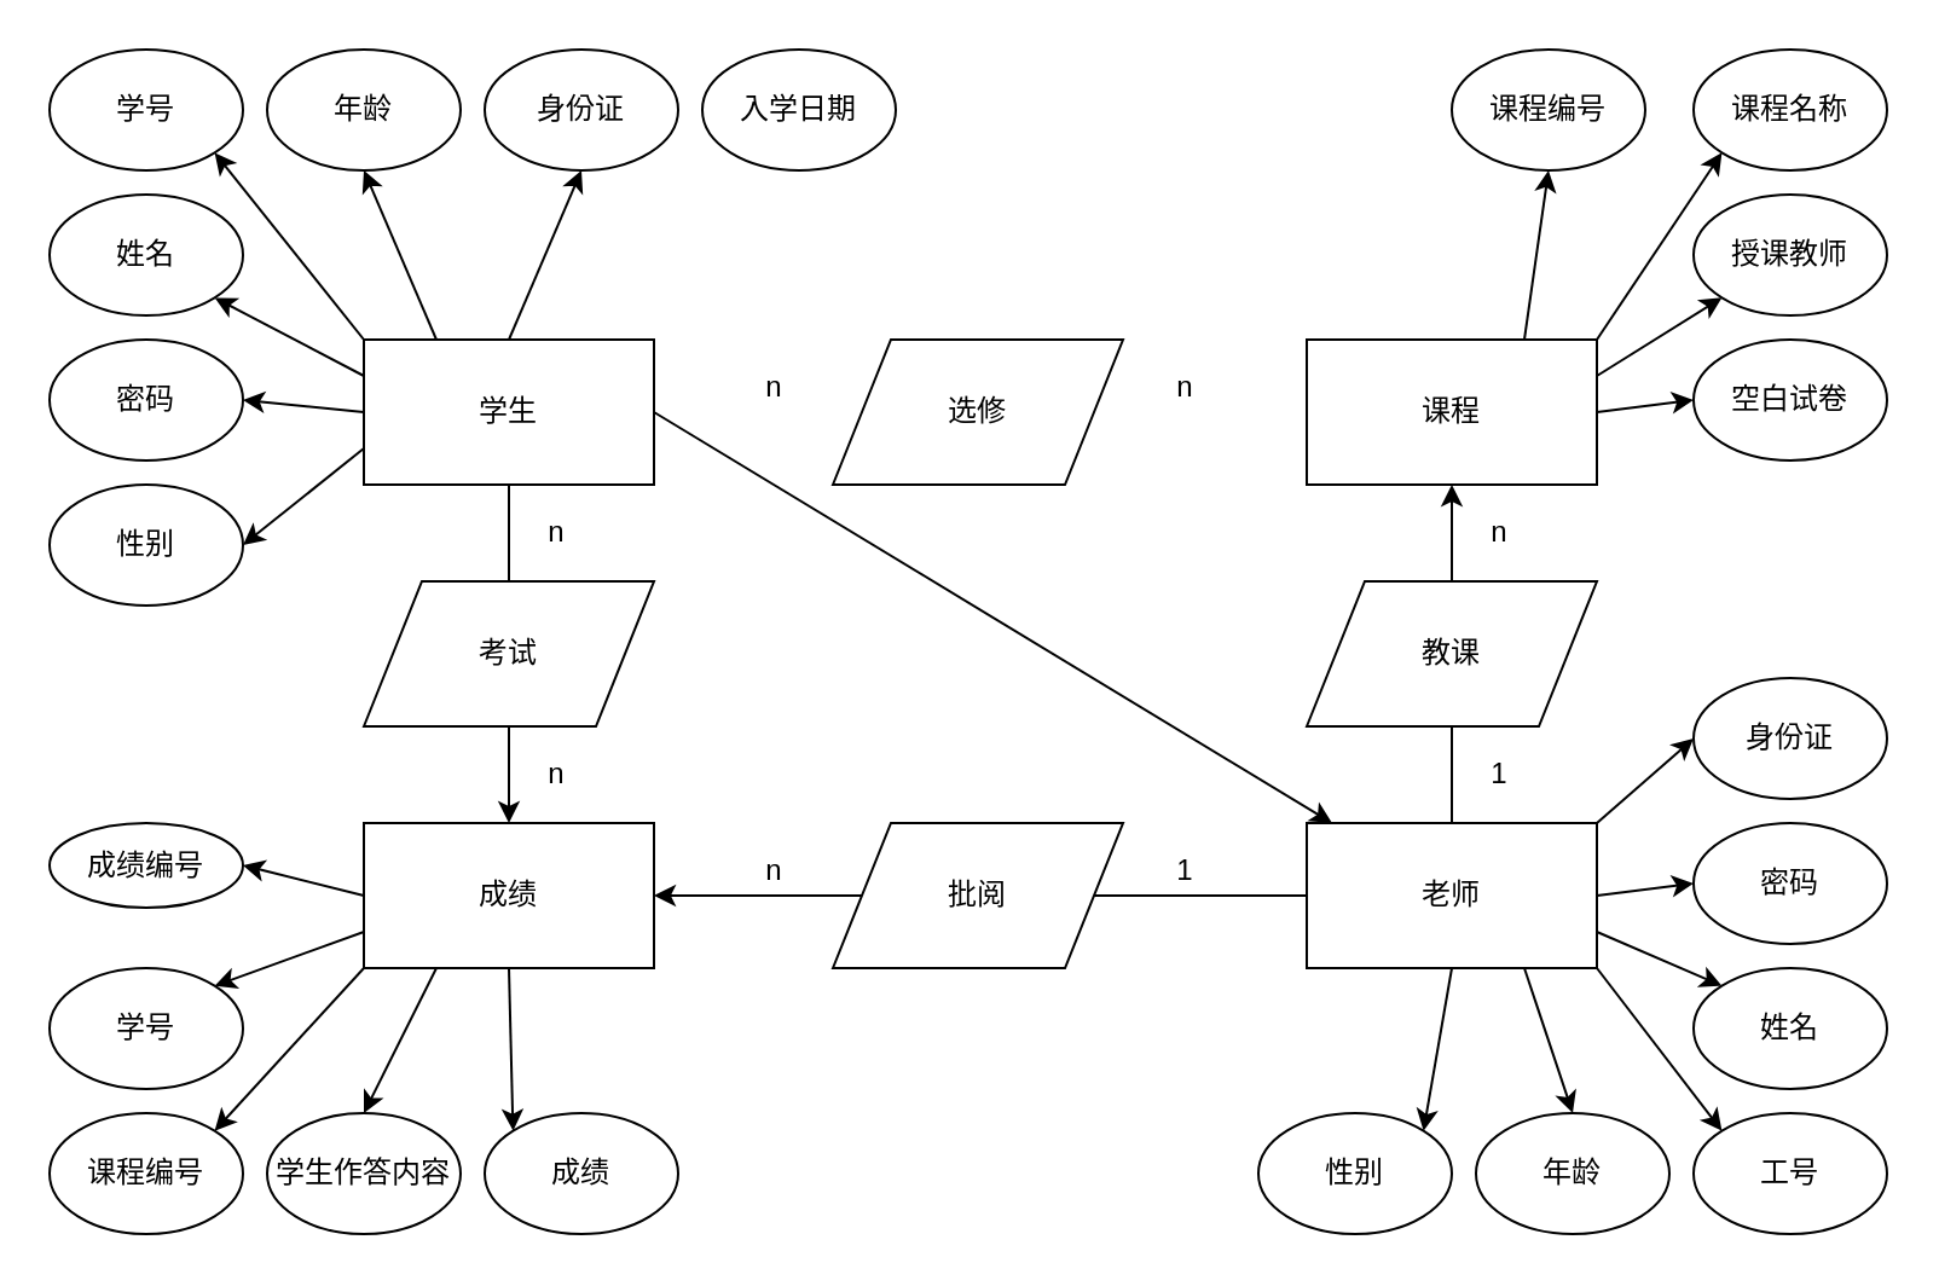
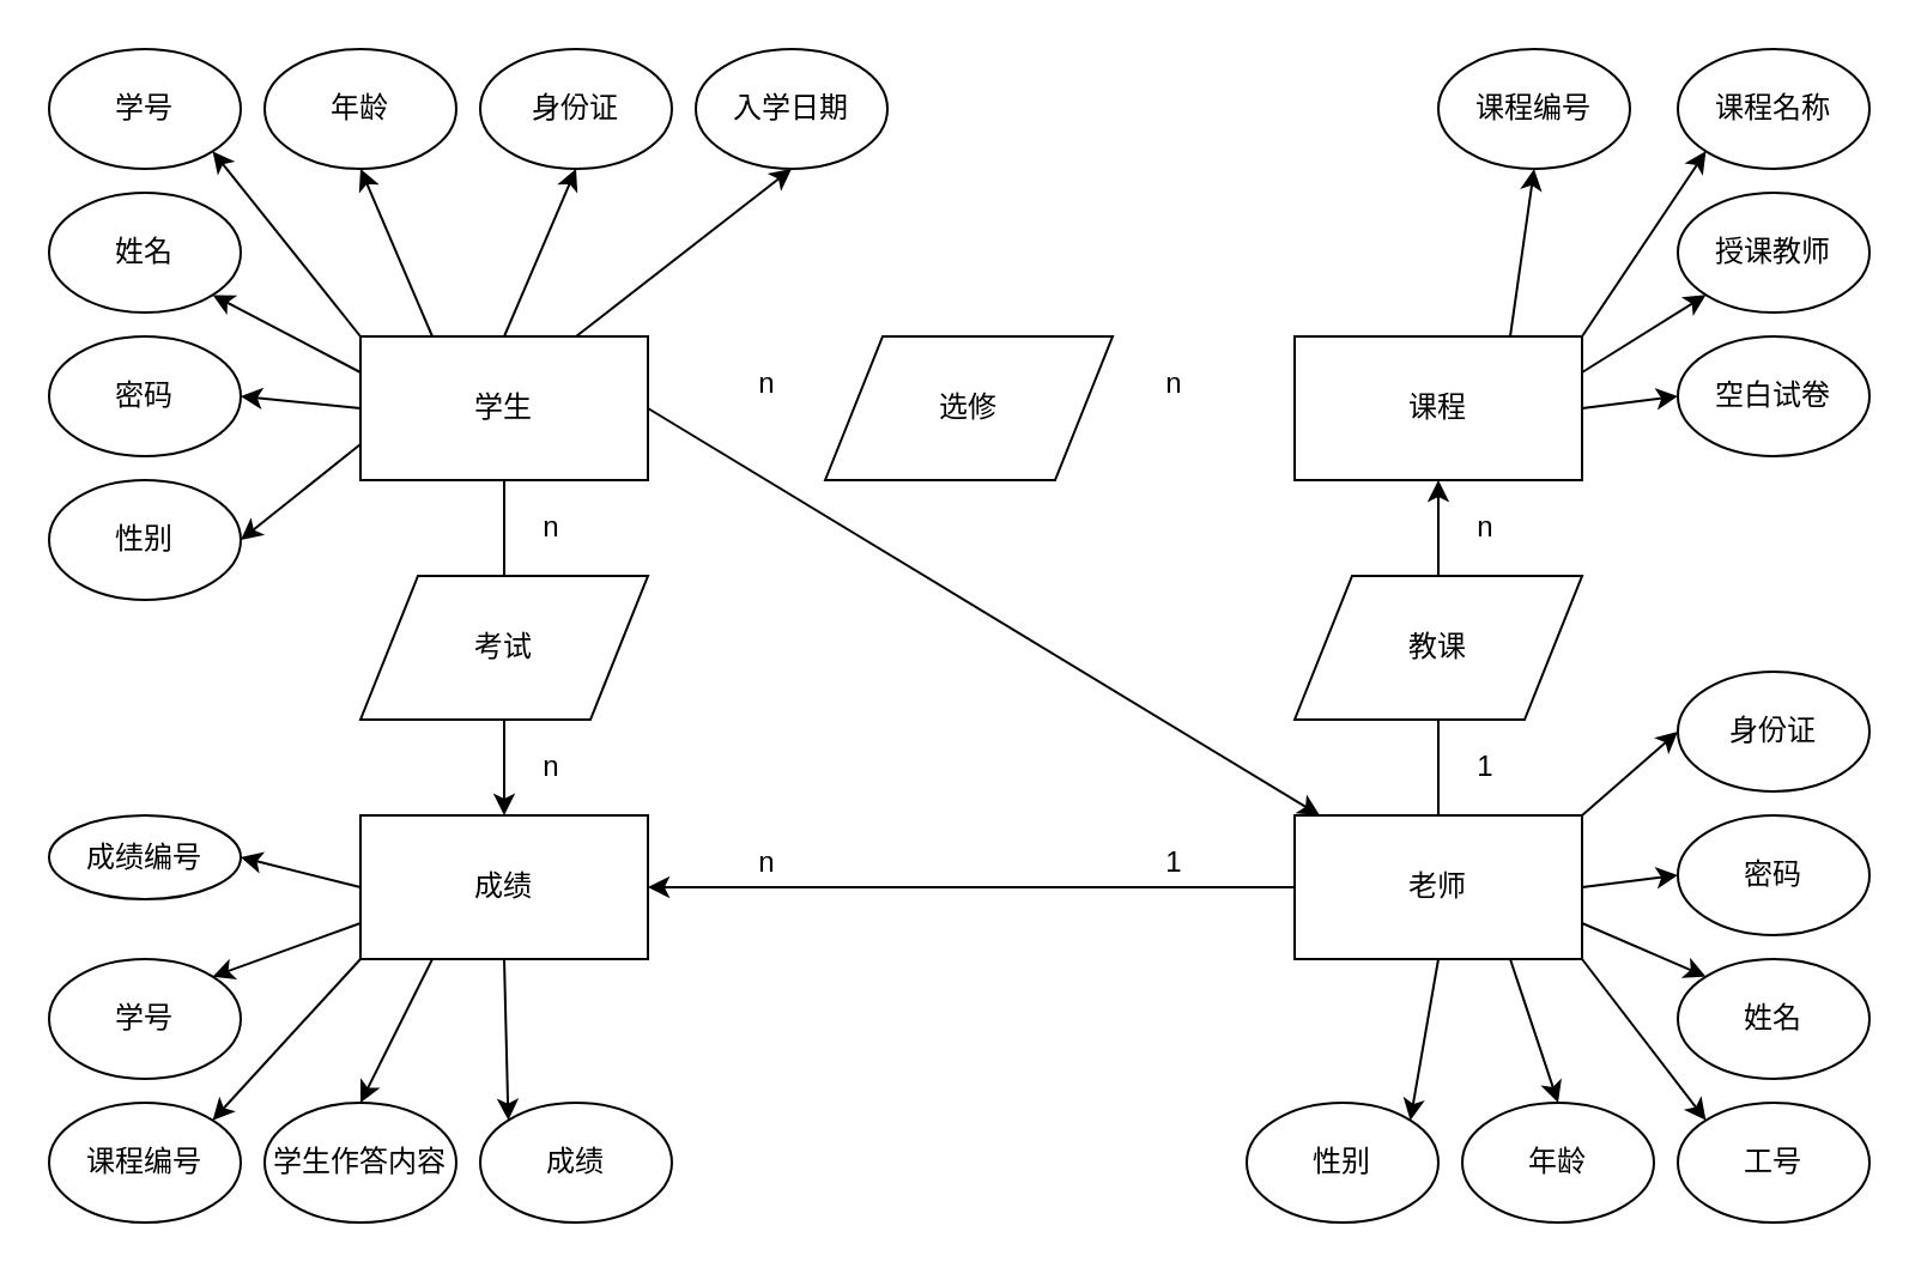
  <mxCell id="0" />
  <mxCell id="1" parent="0" />
  <mxCell id="2" value="学生" style="rounded=0;whiteSpace=wrap;html=1;" vertex="1" parent="1"><mxGeometry x="150" y="140" width="120" height="60" as="geometry" /></mxCell>
  <mxCell id="3" value="课程" style="rounded=0;whiteSpace=wrap;html=1;" vertex="1" parent="1"><mxGeometry x="540" y="140" width="120" height="60" as="geometry" /></mxCell>
  <mxCell id="4" value="老师" style="rounded=0;whiteSpace=wrap;html=1;" vertex="1" parent="1"><mxGeometry x="540" y="340" width="120" height="60" as="geometry" /></mxCell>
  <mxCell id="5" value="成绩" style="rounded=0;whiteSpace=wrap;html=1;" vertex="1" parent="1"><mxGeometry x="150" y="340" width="120" height="60" as="geometry" /></mxCell>
  <mxCell id="6" value="" style="endArrow=classic;html=1;exitX=1;exitY=0.5;exitDx=0;exitDy=0;" edge="1" parent="1" source="2" target="4"><mxGeometry width="50" height="50" relative="1" as="geometry"><mxPoint x="390" y="270" as="sourcePoint" /><mxPoint x="440" y="220" as="targetPoint" /></mxGeometry></mxCell>
  <mxCell id="7" value="选修" style="shape=parallelogram;perimeter=parallelogramPerimeter;whiteSpace=wrap;html=1;" vertex="1" parent="1"><mxGeometry x="344" y="140" width="120" height="60" as="geometry" /></mxCell>
  <mxCell id="8" value="" style="endArrow=classic;html=1;exitX=0.5;exitY=0;exitDx=0;exitDy=0;entryX=0.5;entryY=1;entryDx=0;entryDy=0;" edge="1" parent="1" source="4" target="3"><mxGeometry width="50" height="50" relative="1" as="geometry"><mxPoint x="390" y="270" as="sourcePoint" /><mxPoint x="440" y="220" as="targetPoint" /></mxGeometry></mxCell>
  <mxCell id="9" value="教课" style="shape=parallelogram;perimeter=parallelogramPerimeter;whiteSpace=wrap;html=1;" vertex="1" parent="1"><mxGeometry x="540" y="240" width="120" height="60" as="geometry" /></mxCell>
  <mxCell id="10" value="" style="endArrow=classic;html=1;exitX=0.5;exitY=1;exitDx=0;exitDy=0;entryX=0.5;entryY=0;entryDx=0;entryDy=0;" edge="1" parent="1" source="2" target="5"><mxGeometry width="50" height="50" relative="1" as="geometry"><mxPoint x="390" y="270" as="sourcePoint" /><mxPoint x="440" y="220" as="targetPoint" /></mxGeometry></mxCell>
  <mxCell id="11" value="考试" style="shape=parallelogram;perimeter=parallelogramPerimeter;whiteSpace=wrap;html=1;" vertex="1" parent="1"><mxGeometry x="150" y="240" width="120" height="60" as="geometry" /></mxCell>
  <mxCell id="12" value="" style="endArrow=classic;html=1;exitX=0;exitY=0.5;exitDx=0;exitDy=0;entryX=1;entryY=0.5;entryDx=0;entryDy=0;" edge="1" parent="1" source="4" target="5"><mxGeometry width="50" height="50" relative="1" as="geometry"><mxPoint x="390" y="270" as="sourcePoint" /><mxPoint x="440" y="220" as="targetPoint" /></mxGeometry></mxCell>
- <mxCell id="13" value="批阅" style="shape=parallelogram;perimeter=parallelogramPerimeter;whiteSpace=wrap;html=1;" vertex="1" parent="1"><mxGeometry x="344" y="340" width="120" height="60" as="geometry" /></mxCell>
  <mxCell id="14" value="学号" style="ellipse;whiteSpace=wrap;html=1;" vertex="1" parent="1"><mxGeometry x="20" y="20" width="80" height="50" as="geometry" /></mxCell>
  <mxCell id="15" value="姓名" style="ellipse;whiteSpace=wrap;html=1;" vertex="1" parent="1"><mxGeometry x="20" y="80" width="80" height="50" as="geometry" /></mxCell>
  <mxCell id="16" value="密码" style="ellipse;whiteSpace=wrap;html=1;" vertex="1" parent="1"><mxGeometry x="20" y="140" width="80" height="50" as="geometry" /></mxCell>
  <mxCell id="17" value="性别" style="ellipse;whiteSpace=wrap;html=1;" vertex="1" parent="1"><mxGeometry x="20" y="200" width="80" height="50" as="geometry" /></mxCell>
  <mxCell id="18" value="年龄" style="ellipse;whiteSpace=wrap;html=1;" vertex="1" parent="1"><mxGeometry x="110" y="20" width="80" height="50" as="geometry" /></mxCell>
  <mxCell id="19" value="身份证" style="ellipse;whiteSpace=wrap;html=1;" vertex="1" parent="1"><mxGeometry x="200" y="20" width="80" height="50" as="geometry" /></mxCell>
  <mxCell id="20" value="入学日期" style="ellipse;whiteSpace=wrap;html=1;" vertex="1" parent="1"><mxGeometry x="290" y="20" width="80" height="50" as="geometry" /></mxCell>
  <mxCell id="21" value="" style="endArrow=classic;html=1;exitX=0;exitY=0.75;exitDx=0;exitDy=0;entryX=1;entryY=0.5;entryDx=0;entryDy=0;" edge="1" parent="1" source="2" target="17"><mxGeometry width="50" height="50" relative="1" as="geometry"><mxPoint x="330" y="160" as="sourcePoint" /><mxPoint x="380" y="110" as="targetPoint" /></mxGeometry></mxCell>
  <mxCell id="22" value="" style="endArrow=classic;html=1;exitX=0;exitY=0.5;exitDx=0;exitDy=0;entryX=1;entryY=0.5;entryDx=0;entryDy=0;" edge="1" parent="1" source="2" target="16"><mxGeometry width="50" height="50" relative="1" as="geometry"><mxPoint x="330" y="160" as="sourcePoint" /><mxPoint x="380" y="110" as="targetPoint" /></mxGeometry></mxCell>
  <mxCell id="23" value="" style="endArrow=classic;html=1;exitX=0;exitY=0.25;exitDx=0;exitDy=0;entryX=1;entryY=1;entryDx=0;entryDy=0;" edge="1" parent="1" source="2" target="15"><mxGeometry width="50" height="50" relative="1" as="geometry"><mxPoint x="330" y="160" as="sourcePoint" /><mxPoint x="380" y="110" as="targetPoint" /></mxGeometry></mxCell>
  <mxCell id="24" value="" style="endArrow=classic;html=1;exitX=0;exitY=0;exitDx=0;exitDy=0;entryX=1;entryY=1;entryDx=0;entryDy=0;" edge="1" parent="1" source="2" target="14"><mxGeometry width="50" height="50" relative="1" as="geometry"><mxPoint x="160" y="180" as="sourcePoint" /><mxPoint x="110" y="115" as="targetPoint" /></mxGeometry></mxCell>
  <mxCell id="25" value="" style="endArrow=classic;html=1;exitX=0.25;exitY=0;exitDx=0;exitDy=0;entryX=0.5;entryY=1;entryDx=0;entryDy=0;" edge="1" parent="1" source="2" target="18"><mxGeometry width="50" height="50" relative="1" as="geometry"><mxPoint x="220" y="150" as="sourcePoint" /><mxPoint x="98.284" y="72.678" as="targetPoint" /></mxGeometry></mxCell>
  <mxCell id="26" value="" style="endArrow=classic;html=1;entryX=0.5;entryY=1;entryDx=0;entryDy=0;exitX=0.5;exitY=0;exitDx=0;exitDy=0;" edge="1" parent="1" source="2" target="19"><mxGeometry width="50" height="50" relative="1" as="geometry"><mxPoint x="210" y="140" as="sourcePoint" /><mxPoint x="170" y="80" as="targetPoint" /></mxGeometry></mxCell>
+ <mxCell id="27" value="" style="endArrow=classic;html=1;entryX=0.5;entryY=1;entryDx=0;entryDy=0;exitX=0.75;exitY=0;exitDx=0;exitDy=0;" edge="1" parent="1" source="2" target="20"><mxGeometry width="50" height="50" relative="1" as="geometry"><mxPoint x="210" y="140" as="sourcePoint" /><mxPoint x="270" y="80" as="targetPoint" /></mxGeometry></mxCell>
  <mxCell id="28" value="工号" style="ellipse;whiteSpace=wrap;html=1;" vertex="1" parent="1"><mxGeometry x="700" y="460" width="80" height="50" as="geometry" /></mxCell>
  <mxCell id="29" value="姓名" style="ellipse;whiteSpace=wrap;html=1;" vertex="1" parent="1"><mxGeometry x="700" y="400" width="80" height="50" as="geometry" /></mxCell>
  <mxCell id="30" value="密码" style="ellipse;whiteSpace=wrap;html=1;" vertex="1" parent="1"><mxGeometry x="700" y="340" width="80" height="50" as="geometry" /></mxCell>
  <mxCell id="31" value="性别" style="ellipse;whiteSpace=wrap;html=1;" vertex="1" parent="1"><mxGeometry x="520" y="460" width="80" height="50" as="geometry" /></mxCell>
  <mxCell id="32" value="年龄" style="ellipse;whiteSpace=wrap;html=1;" vertex="1" parent="1"><mxGeometry x="610" y="460" width="80" height="50" as="geometry" /></mxCell>
  <mxCell id="33" value="身份证" style="ellipse;whiteSpace=wrap;html=1;" vertex="1" parent="1"><mxGeometry x="700" y="280" width="80" height="50" as="geometry" /></mxCell>
  <mxCell id="34" value="" style="endArrow=classic;html=1;exitX=1;exitY=0;exitDx=0;exitDy=0;entryX=0;entryY=0.5;entryDx=0;entryDy=0;" edge="1" parent="1" source="4" target="33"><mxGeometry width="50" height="50" relative="1" as="geometry"><mxPoint x="370" y="360" as="sourcePoint" /><mxPoint x="420" y="310" as="targetPoint" /></mxGeometry></mxCell>
  <mxCell id="35" value="" style="endArrow=classic;html=1;exitX=1;exitY=1;exitDx=0;exitDy=0;entryX=0;entryY=0;entryDx=0;entryDy=0;" edge="1" parent="1" source="4" target="28"><mxGeometry width="50" height="50" relative="1" as="geometry"><mxPoint x="670" y="350" as="sourcePoint" /><mxPoint x="710" y="315" as="targetPoint" /></mxGeometry></mxCell>
  <mxCell id="36" value="" style="endArrow=classic;html=1;entryX=0.5;entryY=0;entryDx=0;entryDy=0;exitX=0.75;exitY=1;exitDx=0;exitDy=0;" edge="1" parent="1" source="4" target="32"><mxGeometry width="50" height="50" relative="1" as="geometry"><mxPoint x="670" y="410" as="sourcePoint" /><mxPoint x="721.716" y="477.322" as="targetPoint" /></mxGeometry></mxCell>
  <mxCell id="37" value="" style="endArrow=classic;html=1;entryX=1;entryY=0;entryDx=0;entryDy=0;exitX=0.5;exitY=1;exitDx=0;exitDy=0;" edge="1" parent="1" source="4" target="31"><mxGeometry width="50" height="50" relative="1" as="geometry"><mxPoint x="640" y="410" as="sourcePoint" /><mxPoint x="660" y="470" as="targetPoint" /></mxGeometry></mxCell>
  <mxCell id="38" value="" style="endArrow=classic;html=1;entryX=0;entryY=0;entryDx=0;entryDy=0;exitX=1;exitY=0.75;exitDx=0;exitDy=0;" edge="1" parent="1" source="4" target="29"><mxGeometry width="50" height="50" relative="1" as="geometry"><mxPoint x="650" y="420" as="sourcePoint" /><mxPoint x="670" y="480" as="targetPoint" /></mxGeometry></mxCell>
  <mxCell id="39" value="" style="endArrow=classic;html=1;entryX=0;entryY=0.5;entryDx=0;entryDy=0;exitX=1;exitY=0.5;exitDx=0;exitDy=0;" edge="1" parent="1" source="4" target="30"><mxGeometry width="50" height="50" relative="1" as="geometry"><mxPoint x="660" y="430" as="sourcePoint" /><mxPoint x="680" y="490" as="targetPoint" /></mxGeometry></mxCell>
  <mxCell id="40" value="授课教师" style="ellipse;whiteSpace=wrap;html=1;" vertex="1" parent="1"><mxGeometry x="700" y="80" width="80" height="50" as="geometry" /></mxCell>
  <mxCell id="41" value="课程名称" style="ellipse;whiteSpace=wrap;html=1;" vertex="1" parent="1"><mxGeometry x="700" y="20" width="80" height="50" as="geometry" /></mxCell>
  <mxCell id="42" value="课程编号" style="ellipse;whiteSpace=wrap;html=1;" vertex="1" parent="1"><mxGeometry x="600" y="20" width="80" height="50" as="geometry" /></mxCell>
  <mxCell id="43" value="空白试卷" style="ellipse;whiteSpace=wrap;html=1;" vertex="1" parent="1"><mxGeometry x="700" y="140" width="80" height="50" as="geometry" /></mxCell>
  <mxCell id="44" value="" style="endArrow=classic;html=1;exitX=0.75;exitY=0;exitDx=0;exitDy=0;entryX=0.5;entryY=1;entryDx=0;entryDy=0;" edge="1" parent="1" source="3" target="42"><mxGeometry width="50" height="50" relative="1" as="geometry"><mxPoint x="370" y="160" as="sourcePoint" /><mxPoint x="420" y="110" as="targetPoint" /></mxGeometry></mxCell>
  <mxCell id="45" value="" style="endArrow=classic;html=1;exitX=1;exitY=0;exitDx=0;exitDy=0;entryX=0;entryY=1;entryDx=0;entryDy=0;" edge="1" parent="1" source="3" target="41"><mxGeometry width="50" height="50" relative="1" as="geometry"><mxPoint x="640" y="150" as="sourcePoint" /><mxPoint x="650" y="80" as="targetPoint" /></mxGeometry></mxCell>
  <mxCell id="46" value="" style="endArrow=classic;html=1;exitX=1;exitY=0.25;exitDx=0;exitDy=0;entryX=0;entryY=1;entryDx=0;entryDy=0;" edge="1" parent="1" source="3" target="40"><mxGeometry width="50" height="50" relative="1" as="geometry"><mxPoint x="670" y="150" as="sourcePoint" /><mxPoint x="721.716" y="72.678" as="targetPoint" /></mxGeometry></mxCell>
  <mxCell id="47" value="" style="endArrow=classic;html=1;exitX=1;exitY=0.5;exitDx=0;exitDy=0;entryX=0;entryY=0.5;entryDx=0;entryDy=0;" edge="1" parent="1" source="3" target="43"><mxGeometry width="50" height="50" relative="1" as="geometry"><mxPoint x="670" y="165" as="sourcePoint" /><mxPoint x="721.716" y="132.678" as="targetPoint" /></mxGeometry></mxCell>
  <mxCell id="48" value="成绩编号" style="ellipse;whiteSpace=wrap;html=1;" vertex="1" parent="1"><mxGeometry x="20" y="340" width="80" height="35" as="geometry" /></mxCell>
  <mxCell id="49" value="学号" style="ellipse;whiteSpace=wrap;html=1;" vertex="1" parent="1"><mxGeometry x="20" y="400" width="80" height="50" as="geometry" /></mxCell>
  <mxCell id="50" value="课程编号" style="ellipse;whiteSpace=wrap;html=1;" vertex="1" parent="1"><mxGeometry x="20" y="460" width="80" height="50" as="geometry" /></mxCell>
  <mxCell id="51" value="学生作答内容" style="ellipse;whiteSpace=wrap;html=1;" vertex="1" parent="1"><mxGeometry x="110" y="460" width="80" height="50" as="geometry" /></mxCell>
  <mxCell id="52" value="成绩" style="ellipse;whiteSpace=wrap;html=1;" vertex="1" parent="1"><mxGeometry x="200" y="460" width="80" height="50" as="geometry" /></mxCell>
  <mxCell id="53" value="" style="endArrow=classic;html=1;exitX=0;exitY=1;exitDx=0;exitDy=0;entryX=1;entryY=0;entryDx=0;entryDy=0;" edge="1" parent="1" source="5" target="50"><mxGeometry width="50" height="50" relative="1" as="geometry"><mxPoint x="370" y="360" as="sourcePoint" /><mxPoint x="420" y="310" as="targetPoint" /></mxGeometry></mxCell>
  <mxCell id="54" value="" style="endArrow=classic;html=1;exitX=0;exitY=0.75;exitDx=0;exitDy=0;entryX=1;entryY=0;entryDx=0;entryDy=0;" edge="1" parent="1" source="5" target="49"><mxGeometry width="50" height="50" relative="1" as="geometry"><mxPoint x="160" y="410" as="sourcePoint" /><mxPoint x="98.284" y="477.322" as="targetPoint" /></mxGeometry></mxCell>
  <mxCell id="55" value="" style="endArrow=classic;html=1;exitX=0;exitY=0.5;exitDx=0;exitDy=0;entryX=1;entryY=0.5;entryDx=0;entryDy=0;" edge="1" parent="1" source="5" target="48"><mxGeometry width="50" height="50" relative="1" as="geometry"><mxPoint x="160" y="395" as="sourcePoint" /><mxPoint x="98.284" y="417.322" as="targetPoint" /></mxGeometry></mxCell>
  <mxCell id="56" value="" style="endArrow=classic;html=1;entryX=0.5;entryY=0;entryDx=0;entryDy=0;exitX=0.25;exitY=1;exitDx=0;exitDy=0;" edge="1" parent="1" source="5" target="51"><mxGeometry width="50" height="50" relative="1" as="geometry"><mxPoint x="160" y="400" as="sourcePoint" /><mxPoint x="108.284" y="427.322" as="targetPoint" /></mxGeometry></mxCell>
  <mxCell id="57" value="" style="endArrow=classic;html=1;exitX=0.5;exitY=1;exitDx=0;exitDy=0;entryX=0;entryY=0;entryDx=0;entryDy=0;" edge="1" parent="1" source="5" target="52"><mxGeometry width="50" height="50" relative="1" as="geometry"><mxPoint x="180" y="415" as="sourcePoint" /><mxPoint x="118.284" y="437.322" as="targetPoint" /></mxGeometry></mxCell>
  <mxCell id="58" value="n" style="text;html=1;strokeColor=none;fillColor=none;align=center;verticalAlign=middle;whiteSpace=wrap;rounded=0;" vertex="1" parent="1"><mxGeometry x="300" y="150" width="40" height="20" as="geometry" /></mxCell>
  <mxCell id="59" value="n" style="text;html=1;strokeColor=none;fillColor=none;align=center;verticalAlign=middle;whiteSpace=wrap;rounded=0;" vertex="1" parent="1"><mxGeometry x="470" y="150" width="40" height="20" as="geometry" /></mxCell>
  <mxCell id="60" value="n" style="text;html=1;strokeColor=none;fillColor=none;align=center;verticalAlign=middle;whiteSpace=wrap;rounded=0;" vertex="1" parent="1"><mxGeometry x="600" y="210" width="40" height="20" as="geometry" /></mxCell>
  <mxCell id="61" value="1" style="text;html=1;strokeColor=none;fillColor=none;align=center;verticalAlign=middle;whiteSpace=wrap;rounded=0;" vertex="1" parent="1"><mxGeometry x="600" y="310" width="40" height="20" as="geometry" /></mxCell>
  <mxCell id="62" value="1" style="text;html=1;strokeColor=none;fillColor=none;align=center;verticalAlign=middle;whiteSpace=wrap;rounded=0;" vertex="1" parent="1"><mxGeometry x="470" y="350" width="40" height="20" as="geometry" /></mxCell>
  <mxCell id="63" value="n" style="text;html=1;strokeColor=none;fillColor=none;align=center;verticalAlign=middle;whiteSpace=wrap;rounded=0;" vertex="1" parent="1"><mxGeometry x="300" y="350" width="40" height="20" as="geometry" /></mxCell>
  <mxCell id="64" value="n" style="text;html=1;strokeColor=none;fillColor=none;align=center;verticalAlign=middle;whiteSpace=wrap;rounded=0;" vertex="1" parent="1"><mxGeometry x="210" y="210" width="40" height="20" as="geometry" /></mxCell>
  <mxCell id="65" value="n" style="text;html=1;strokeColor=none;fillColor=none;align=center;verticalAlign=middle;whiteSpace=wrap;rounded=0;" vertex="1" parent="1"><mxGeometry x="210" y="310" width="40" height="20" as="geometry" /></mxCell>
